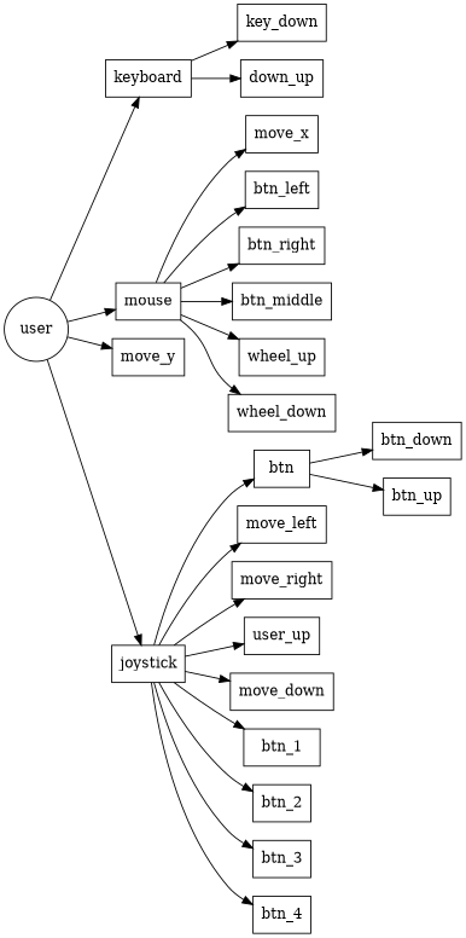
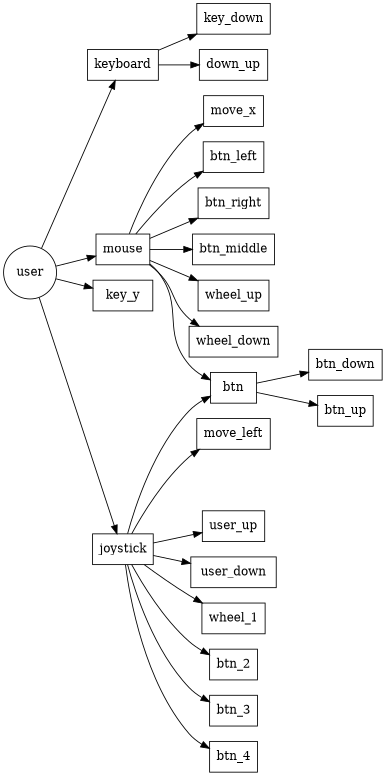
  digraph {
    compound=true
    rankdir=LR
    style=rounded
    node [shape=mrecord]
    user [shape=circle]
    keyboard
    mouse
-   move_y
+   move_y [label=key_y]
    joystick
    key_down
    n7 [label=down_up]
    move_x
    btn_left
    btn_right
    btn_middle
    wheel_up
    wheel_down
    btn
    btn_down
    btn_up
    move_left
-   move_right
    n19 [label=user_up]
-   move_down
-   btn_1
+   move_down [label=user_down]
+   btn_1 [label=wheel_1]
    btn_2
    btn_3
    btn_4
    subgraph sub_1 {
      user
    }
    user -> keyboard
    user -> mouse
    user -> move_y
    user -> joystick
    keyboard -> key_down
    keyboard -> n7
    mouse -> move_x
    mouse -> btn_left
    mouse -> btn_right
    mouse -> btn_middle
    mouse -> wheel_up
    mouse -> wheel_down
+   mouse -> btn
    joystick -> btn
    joystick -> move_left
-   joystick -> move_right
    joystick -> n19
    joystick -> move_down
    joystick -> btn_1
    joystick -> btn_2
    joystick -> btn_3
    joystick -> btn_4
    btn -> btn_down
    btn -> btn_up
  }
